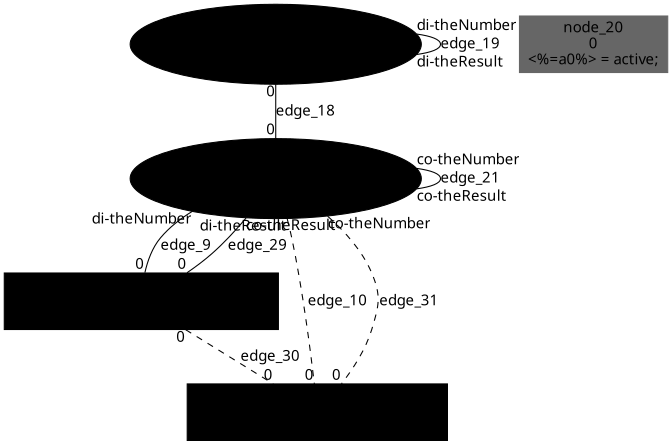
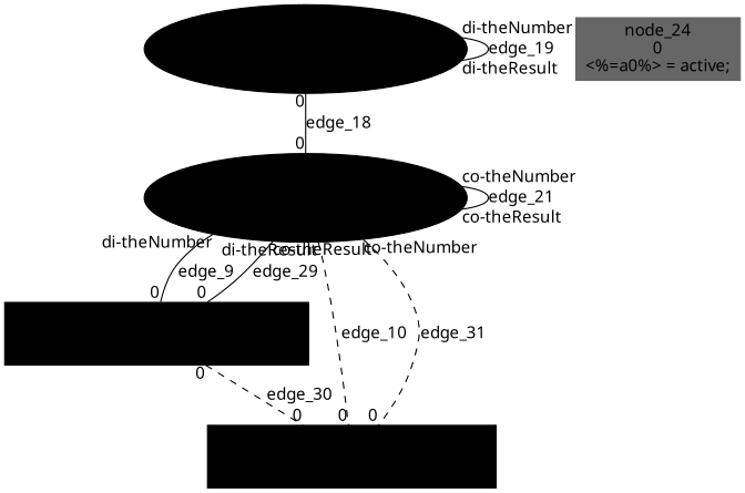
  digraph {
    fontname="Noto Sans"
    node [color=black shape=box style=filled fontname="Noto Sans"]
    edge [arrowHead=none dir=none fontname="Noto Sans" headlabel=0 taillabel="co-theNumber" style=solid]
    n1 [label="node_8\nComposition\n{theNumber:$theResult:$}" shape=ellipse]
    n2 [label="node_6\n0\n<%=a0%>=theInterface.theNumber;\n"]
    n3 [label="node_7\n0\ntheInterface.theResult=<%=a0%>;\n"]
    n4 [label="node_15\nComposition\n{theNumber:$theResult:$}" shape=ellipse]
-   n5 [color=gray40 label="node_20\n0\n<%=a0%> = active;\n"]
+   n5 [color=gray40 label="node_24\n0\n<%=a0%> = active;\n"]
    n1 -> n1 [headlabel="co-theResult" label=edge_21]
    n1 -> n2 [label=edge_9 taillabel="di-theNumber"]
    n1 -> n2 [label=edge_29 taillabel="co-theResult"]
    n1 -> n3 [label=edge_10 taillabel="di-theResult" style=dashed]
    n1 -> n3 [label=edge_31 style=dashed]
    n2 -> n3 [label=edge_30 taillabel=0 style=dashed]
    n4 -> n1 [label=edge_18 taillabel=0]
    n4 -> n4 [headlabel="di-theResult" label=edge_19 taillabel="di-theNumber"]
  }
